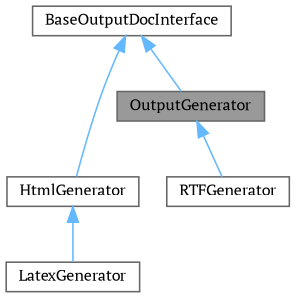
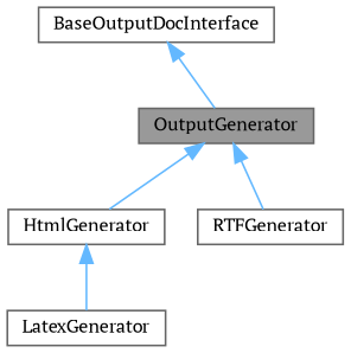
  digraph {
    fontname="PT Serif"
    node [color=gray40 fillcolor=white fontname="PT Serif" fontsize=10 shape=box style=filled]
    edge [color=steelblue1 dir=back fontname="PT Serif" fontsize=10 labelfontname=Helvetica labelfontsize=10 style=solid]
    n1 [fillcolor=grey60 fontcolor=black height=0.2 label=OutputGenerator width=0.4]
    n2 [height=0.2 label=HtmlGenerator width=0.4]
    n3 [height=0.2 label=RTFGenerator width=0.4]
    n4 [height=0.2 label=LatexGenerator width=0.4]
    n5 [height=0.2 label=BaseOutputDocInterface width=0.4]
-   n5 -> n2
+   n1 -> n2
    n1 -> n3
    n2 -> n4
    n5 -> n1
  }
